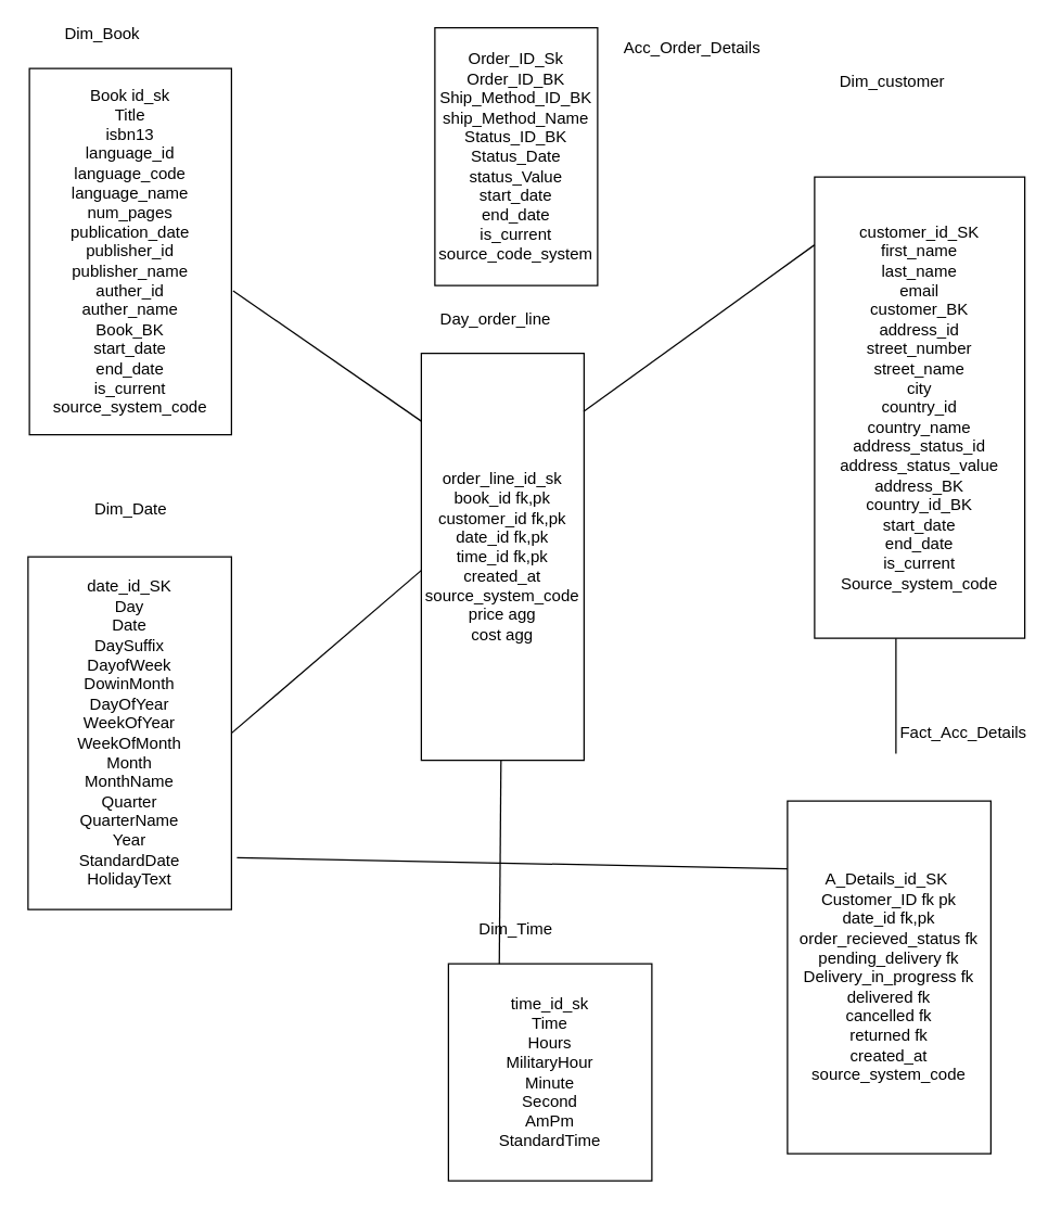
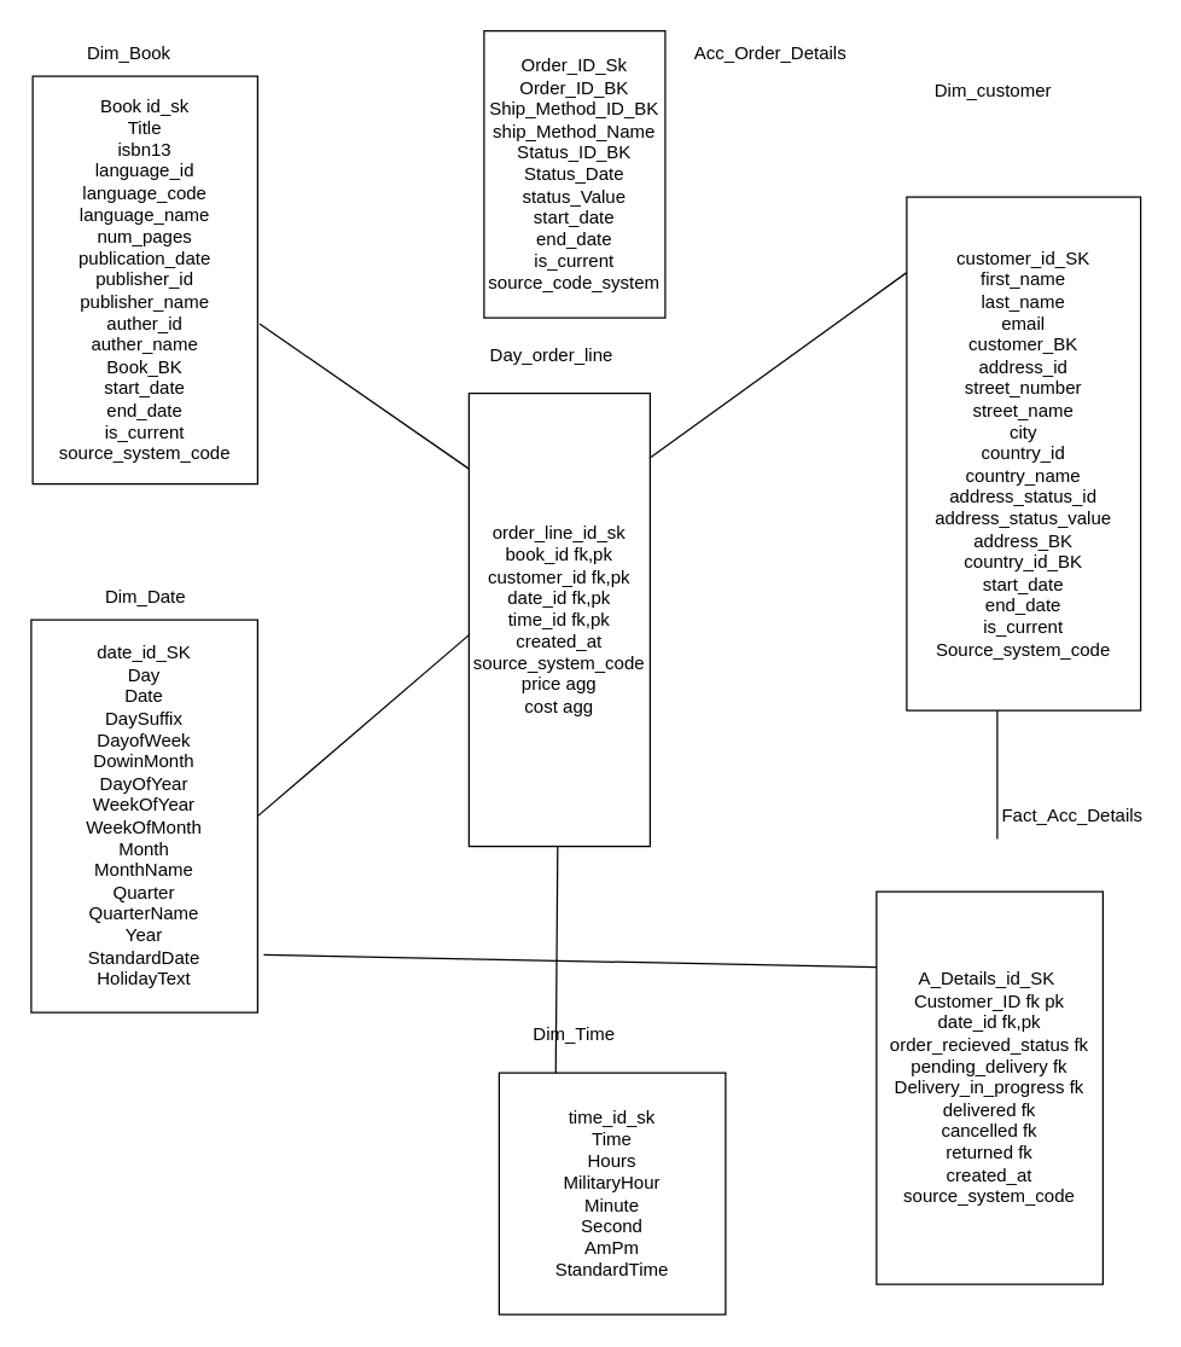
  <mxCell id="0" />
  <mxCell id="1" parent="0" />
  <mxCell id="2" value="customer_id_SK&lt;br&gt;first_name&lt;br&gt;last_name&lt;br&gt;email&lt;br&gt;customer_BK&lt;br&gt;address_id&lt;br&gt;street_number&lt;br&gt;street_name&lt;br&gt;city&lt;br&gt;country_id&lt;br&gt;country_name&lt;br&gt;address_status_id&lt;br&gt;address_status_value&lt;br&gt;address_BK&lt;br&gt;country_id_BK&lt;br&gt;start_date&lt;br&gt;end_date&lt;br&gt;is_current&lt;br&gt;Source_system_code" style="rounded=0;whiteSpace=wrap;html=1;" parent="1" vertex="1"><mxGeometry x="600" y="130" width="155" height="340" as="geometry" /></mxCell>
  <mxCell id="3" value="Book id_sk&lt;br&gt;Title&lt;br&gt;isbn13&lt;br&gt;language_id&lt;br&gt;language_code&lt;br&gt;language_name&lt;br&gt;num_pages&lt;br&gt;publication_date&lt;br&gt;publisher_id&lt;br&gt;publisher_name&lt;br&gt;auther_id&lt;br&gt;auther_name&lt;br&gt;Book_BK&lt;br&gt;start_date&lt;br&gt;end_date&lt;br&gt;is_current&lt;br&gt;source_system_code" style="rounded=0;whiteSpace=wrap;html=1;" parent="1" vertex="1"><mxGeometry x="21" y="50" width="149" height="270" as="geometry" /></mxCell>
  <mxCell id="4" value="Dim_customer" style="text;html=1;strokeColor=none;fillColor=none;align=center;verticalAlign=middle;whiteSpace=wrap;rounded=0;" parent="1" vertex="1"><mxGeometry x="620" y="45" width="75" height="30" as="geometry" /></mxCell>
- <mxCell id="5" value="Dim_Book" style="text;html=1;strokeColor=none;fillColor=none;align=center;verticalAlign=middle;whiteSpace=wrap;rounded=0;" parent="1" vertex="1"><mxGeometry x="45" y="10" width="60" height="30" as="geometry" /></mxCell>
+ <mxCell id="5" value="Dim_Book" style="text;html=1;strokeColor=none;fillColor=none;align=center;verticalAlign=middle;whiteSpace=wrap;rounded=0;" parent="1" vertex="1"><mxGeometry x="55" y="20" width="60" height="30" as="geometry" /></mxCell>
  <mxCell id="6" value="order_line_id_sk&lt;br&gt;book_id fk,pk&lt;br&gt;customer_id fk,pk&lt;br&gt;date_id fk,pk&lt;br&gt;time_id fk,pk&lt;br&gt;created_at&lt;br&gt;source_system_code&lt;br&gt;price agg&lt;br&gt;cost agg" style="rounded=0;whiteSpace=wrap;html=1;" parent="1" vertex="1"><mxGeometry x="310" y="260" width="120" height="300" as="geometry" /></mxCell>
  <mxCell id="7" value="date_id_SK&lt;br&gt;Day&lt;br&gt;Date&lt;br&gt;DaySuffix&lt;br&gt;DayofWeek&lt;br&gt;DowinMonth&lt;br&gt;DayOfYear&lt;br&gt;WeekOfYear&lt;br&gt;WeekOfMonth&lt;br&gt;Month&lt;br&gt;MonthName&lt;br&gt;Quarter&lt;br&gt;QuarterName&lt;br&gt;Year&lt;br&gt;StandardDate&lt;br&gt;HolidayText&lt;br&gt;" style="rounded=0;whiteSpace=wrap;html=1;" parent="1" vertex="1"><mxGeometry x="20" y="410" width="150" height="260" as="geometry" /></mxCell>
  <mxCell id="8" value="Day_order_line" style="text;html=1;strokeColor=none;fillColor=none;align=center;verticalAlign=middle;whiteSpace=wrap;rounded=0;" parent="1" vertex="1"><mxGeometry x="320" y="220" width="90" height="30" as="geometry" /></mxCell>
- <mxCell id="9" value="Dim_Date" style="text;html=1;strokeColor=none;fillColor=none;align=center;verticalAlign=middle;whiteSpace=wrap;rounded=0;" parent="1" vertex="1"><mxGeometry x="66" y="360" width="60" height="30" as="geometry" /></mxCell>
+ <mxCell id="9" value="Dim_Date" style="text;html=1;strokeColor=none;fillColor=none;align=center;verticalAlign=middle;whiteSpace=wrap;rounded=0;" parent="1" vertex="1"><mxGeometry x="66" y="380" width="60" height="30" as="geometry" /></mxCell>
  <mxCell id="10" value="time_id_sk&lt;br&gt;Time&lt;br&gt;Hours&lt;br&gt;MilitaryHour&lt;br&gt;Minute&lt;br&gt;Second&lt;br&gt;AmPm&lt;br&gt;StandardTime" style="rounded=0;whiteSpace=wrap;html=1;" parent="1" vertex="1"><mxGeometry x="330" y="710" width="150" height="160" as="geometry" /></mxCell>
  <mxCell id="11" value="Dim_Time" style="text;html=1;strokeColor=none;fillColor=none;align=center;verticalAlign=middle;whiteSpace=wrap;rounded=0;" parent="1" vertex="1"><mxGeometry x="350" y="670" width="60" height="30" as="geometry" /></mxCell>
  <mxCell id="12" value="" style="endArrow=none;html=1;rounded=0;exitX=0.997;exitY=0.143;exitDx=0;exitDy=0;exitPerimeter=0;" parent="1" source="6" edge="1"><mxGeometry width="50" height="50" relative="1" as="geometry"><mxPoint x="550" y="230" as="sourcePoint" /><mxPoint x="600" y="180" as="targetPoint" /></mxGeometry></mxCell>
  <mxCell id="13" value="" style="endArrow=none;html=1;rounded=0;exitX=1.008;exitY=0.607;exitDx=0;exitDy=0;exitPerimeter=0;" parent="1" source="3" edge="1"><mxGeometry width="50" height="50" relative="1" as="geometry"><mxPoint x="260" y="360" as="sourcePoint" /><mxPoint x="310" y="310" as="targetPoint" /></mxGeometry></mxCell>
  <mxCell id="14" value="" style="endArrow=none;html=1;rounded=0;exitX=1;exitY=0.5;exitDx=0;exitDy=0;" parent="1" source="7" edge="1"><mxGeometry width="50" height="50" relative="1" as="geometry"><mxPoint x="260" y="470" as="sourcePoint" /><mxPoint x="310" y="420" as="targetPoint" /></mxGeometry></mxCell>
  <mxCell id="15" value="" style="endArrow=none;html=1;rounded=0;exitX=0.25;exitY=0;exitDx=0;exitDy=0;" parent="1" source="10" target="6" edge="1"><mxGeometry width="50" height="50" relative="1" as="geometry"><mxPoint x="350" y="640" as="sourcePoint" /><mxPoint x="360" y="560" as="targetPoint" /></mxGeometry></mxCell>
  <mxCell id="16" value="A_Details_id_SK&amp;nbsp;&lt;br&gt;Customer_ID fk pk&lt;br&gt;date_id fk,pk&lt;br&gt;order_recieved_status fk&lt;br&gt;pending_delivery fk&lt;br&gt;Delivery_in_progress fk&lt;br&gt;delivered fk&lt;br&gt;cancelled fk&lt;br&gt;returned fk&lt;br&gt;created_at&lt;br&gt;source_system_code&lt;br&gt;" style="rounded=0;whiteSpace=wrap;html=1;" parent="1" vertex="1"><mxGeometry x="580" y="590" width="150" height="260" as="geometry" /></mxCell>
  <mxCell id="17" value="Fact_Acc_Details" style="text;html=1;strokeColor=none;fillColor=none;align=center;verticalAlign=middle;whiteSpace=wrap;rounded=0;" parent="1" vertex="1"><mxGeometry x="660" y="525" width="100" height="30" as="geometry" /></mxCell>
  <mxCell id="18" value="" style="endArrow=none;html=1;rounded=0;exitX=0;exitY=1;exitDx=0;exitDy=0;" parent="1" source="17" edge="1"><mxGeometry width="50" height="50" relative="1" as="geometry"><mxPoint x="610" y="520" as="sourcePoint" /><mxPoint x="660" y="470" as="targetPoint" /></mxGeometry></mxCell>
  <mxCell id="19" value="" style="endArrow=none;html=1;rounded=0;exitX=1.027;exitY=0.853;exitDx=0;exitDy=0;exitPerimeter=0;" parent="1" source="7" edge="1"><mxGeometry width="50" height="50" relative="1" as="geometry"><mxPoint x="580" y="690" as="sourcePoint" /><mxPoint x="580" y="640" as="targetPoint" /></mxGeometry></mxCell>
  <mxCell id="20" value="Order_ID_Sk&lt;br&gt;Order_ID_BK&lt;br&gt;Ship_Method_ID_BK&lt;br&gt;ship_Method_Name&lt;br&gt;Status_ID_BK&lt;br&gt;Status_Date&lt;br&gt;status_Value&lt;br&gt;start_date&lt;br&gt;end_date&lt;br&gt;is_current&lt;br&gt;source_code_system" style="rounded=0;whiteSpace=wrap;html=1;" vertex="1" parent="1"><mxGeometry x="320" y="20" width="120" height="190" as="geometry" /></mxCell>
  <mxCell id="21" value="Acc_Order_Details" style="text;html=1;strokeColor=none;fillColor=none;align=center;verticalAlign=middle;whiteSpace=wrap;rounded=0;" vertex="1" parent="1"><mxGeometry x="450" y="20" width="120" height="30" as="geometry" /></mxCell>
